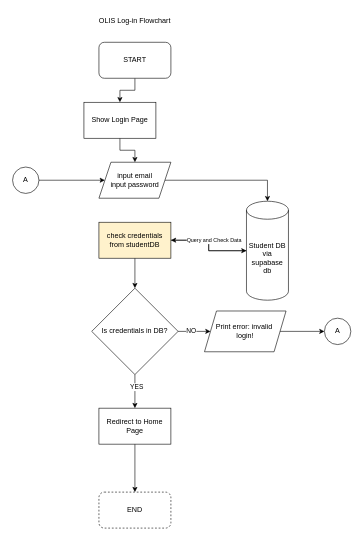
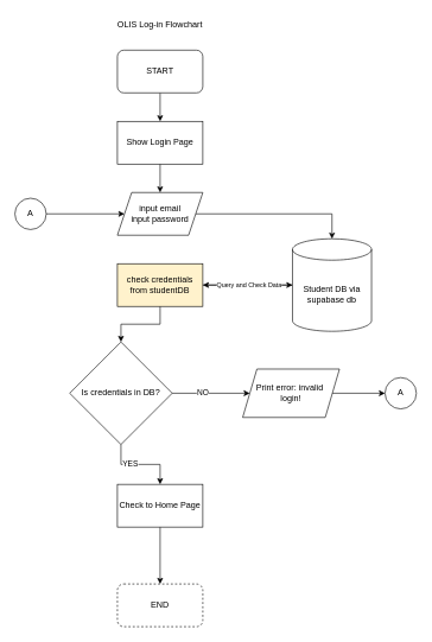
  <mxCell id="0" />
  <mxCell id="1" parent="0" />
  <mxCell id="2" value="OLIS Log-in Flowchart" style="text;html=1;align=center;verticalAlign=middle;whiteSpace=wrap;rounded=0;" parent="1" vertex="1"><mxGeometry x="139" y="20" width="170" height="30" as="geometry" /></mxCell>
  <mxCell id="3" value="" style="edgeStyle=orthogonalEdgeStyle;rounded=0;orthogonalLoop=1;jettySize=auto;html=1;" parent="1" source="4" target="6" edge="1"><mxGeometry relative="1" as="geometry" /></mxCell>
  <mxCell id="4" value="START" style="rounded=1;whiteSpace=wrap;html=1;" parent="1" vertex="1"><mxGeometry x="164" y="70" width="120" height="60" as="geometry" /></mxCell>
  <mxCell id="5" value="" style="edgeStyle=orthogonalEdgeStyle;rounded=0;orthogonalLoop=1;jettySize=auto;html=1;" parent="1" source="6" target="8" edge="1"><mxGeometry relative="1" as="geometry" /></mxCell>
- <mxCell id="6" value="Show Login Page" style="rounded=0;whiteSpace=wrap;html=1;" parent="1" vertex="1"><mxGeometry x="139" y="170" width="120" height="60" as="geometry" /></mxCell>
+ <mxCell id="6" value="Show Login Page" style="rounded=0;whiteSpace=wrap;html=1;" parent="1" vertex="1"><mxGeometry x="164" y="170" width="120" height="60" as="geometry" /></mxCell>
  <mxCell id="7" value="" style="edgeStyle=orthogonalEdgeStyle;rounded=0;orthogonalLoop=1;jettySize=auto;html=1;" parent="1" source="8" target="17" edge="1"><mxGeometry relative="1" as="geometry" /></mxCell>
  <mxCell id="8" value="input email&lt;div&gt;input password&lt;/div&gt;" style="shape=parallelogram;perimeter=parallelogramPerimeter;whiteSpace=wrap;html=1;fixedSize=1;" parent="1" vertex="1"><mxGeometry x="164" y="270" width="120" height="60" as="geometry" /></mxCell>
  <mxCell id="9" value="" style="edgeStyle=orthogonalEdgeStyle;rounded=0;orthogonalLoop=1;jettySize=auto;html=1;" parent="1" source="13" target="22" edge="1"><mxGeometry relative="1" as="geometry" /></mxCell>
  <mxCell id="10" value="NO" style="edgeLabel;html=1;align=center;verticalAlign=middle;resizable=0;points=[];" parent="9" vertex="1" connectable="0"><mxGeometry x="-0.221" y="1" relative="1" as="geometry"><mxPoint as="offset" /></mxGeometry></mxCell>
  <mxCell id="11" value="" style="edgeStyle=orthogonalEdgeStyle;rounded=0;orthogonalLoop=1;jettySize=auto;html=1;" parent="1" source="13" target="26" edge="1"><mxGeometry relative="1" as="geometry" /></mxCell>
  <mxCell id="12" value="YES" style="edgeLabel;html=1;align=center;verticalAlign=middle;resizable=0;points=[];" parent="11" vertex="1" connectable="0"><mxGeometry x="-0.281" y="2" relative="1" as="geometry"><mxPoint as="offset" /></mxGeometry></mxCell>
- <mxCell id="13" value="Is credentials in DB?" style="rhombus;whiteSpace=wrap;html=1;" parent="1" vertex="1"><mxGeometry x="152" y="480" width="144" height="144" as="geometry" /></mxCell>
+ <mxCell id="13" value="Is credentials in DB?" style="rhombus;whiteSpace=wrap;html=1;" parent="1" vertex="1"><mxGeometry x="97" y="480" width="144" height="144" as="geometry" /></mxCell>
  <mxCell id="14" value="" style="edgeStyle=orthogonalEdgeStyle;rounded=0;orthogonalLoop=1;jettySize=auto;html=1;" parent="1" source="15" target="13" edge="1"><mxGeometry relative="1" as="geometry" /></mxCell>
  <mxCell id="15" value="check credentials from studentDB" style="rounded=0;whiteSpace=wrap;html=1;fillColor=#fff2cc;" parent="1" vertex="1"><mxGeometry x="164" y="370" width="120" height="60" as="geometry" /></mxCell>
  <mxCell id="16" style="edgeStyle=orthogonalEdgeStyle;rounded=0;orthogonalLoop=1;jettySize=auto;html=1;entryX=1;entryY=0.5;entryDx=0;entryDy=0;" parent="1" source="17" target="15" edge="1"><mxGeometry relative="1" as="geometry" /></mxCell>
- <mxCell id="17" value="Student DB via supabase db" style="shape=cylinder3;whiteSpace=wrap;html=1;boundedLbl=1;backgroundOutline=1;size=15;" parent="1" vertex="1"><mxGeometry x="410" y="335" width="70" height="165" as="geometry" /></mxCell>
+ <mxCell id="17" value="Student DB via supabase db" style="shape=cylinder3;whiteSpace=wrap;html=1;boundedLbl=1;backgroundOutline=1;size=15;" parent="1" vertex="1"><mxGeometry x="410" y="335" width="111" height="130" as="geometry" /></mxCell>
  <mxCell id="18" style="edgeStyle=orthogonalEdgeStyle;rounded=0;orthogonalLoop=1;jettySize=auto;html=1;exitX=1;exitY=0.5;exitDx=0;exitDy=0;entryX=0;entryY=0.5;entryDx=0;entryDy=0;entryPerimeter=0;" parent="1" source="15" target="17" edge="1"><mxGeometry relative="1" as="geometry"><mxPoint x="430" y="405" as="targetPoint" /></mxGeometry></mxCell>
  <mxCell id="19" value="Query and Check Data" style="edgeLabel;html=1;align=center;verticalAlign=middle;resizable=0;points=[];fontSize=9;" parent="18" vertex="1" connectable="0"><mxGeometry x="-0.225" relative="1" as="geometry"><mxPoint x="15" as="offset" /></mxGeometry></mxCell>
  <mxCell id="20" value="A" style="ellipse;whiteSpace=wrap;html=1;" parent="1" vertex="1"><mxGeometry x="540" y="530" width="44" height="44" as="geometry" /></mxCell>
  <mxCell id="21" value="" style="edgeStyle=orthogonalEdgeStyle;rounded=0;orthogonalLoop=1;jettySize=auto;html=1;" parent="1" source="22" target="20" edge="1"><mxGeometry relative="1" as="geometry" /></mxCell>
  <mxCell id="22" value="Print error: invalid&amp;nbsp;&lt;div&gt;login!&lt;/div&gt;" style="shape=parallelogram;perimeter=parallelogramPerimeter;whiteSpace=wrap;html=1;fixedSize=1;fontSize=12;" parent="1" vertex="1"><mxGeometry x="340" y="518" width="136" height="68" as="geometry" /></mxCell>
  <mxCell id="23" value="" style="edgeStyle=orthogonalEdgeStyle;rounded=0;orthogonalLoop=1;jettySize=auto;html=1;" parent="1" source="24" target="8" edge="1"><mxGeometry relative="1" as="geometry" /></mxCell>
  <mxCell id="24" value="A" style="ellipse;whiteSpace=wrap;html=1;" parent="1" vertex="1"><mxGeometry x="20" y="278" width="44" height="44" as="geometry" /></mxCell>
  <mxCell id="25" value="" style="edgeStyle=orthogonalEdgeStyle;rounded=0;orthogonalLoop=1;jettySize=auto;html=1;" parent="1" source="26" target="27" edge="1"><mxGeometry relative="1" as="geometry" /></mxCell>
- <mxCell id="26" value="Redirect to Home Page" style="whiteSpace=wrap;html=1;" parent="1" vertex="1"><mxGeometry x="164" y="680" width="120" height="60" as="geometry" /></mxCell>
+ <mxCell id="26" value="Check to Home Page" style="whiteSpace=wrap;html=1;" parent="1" vertex="1"><mxGeometry x="164" y="680" width="120" height="60" as="geometry" /></mxCell>
  <mxCell id="27" value="END" style="rounded=1;whiteSpace=wrap;html=1;dashed=1;" parent="1" vertex="1"><mxGeometry x="164" y="820" width="120" height="60" as="geometry" /></mxCell>
